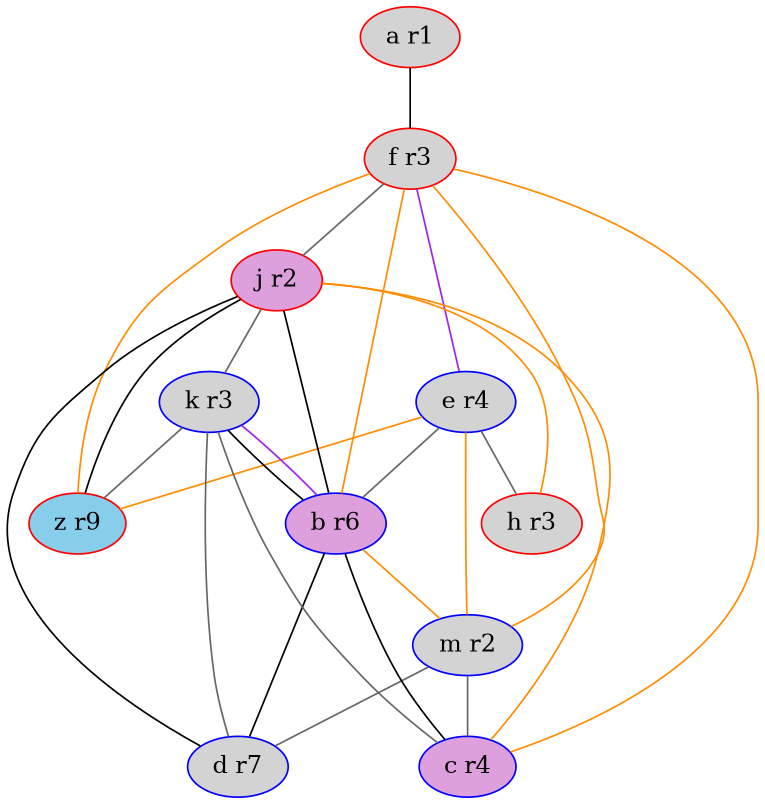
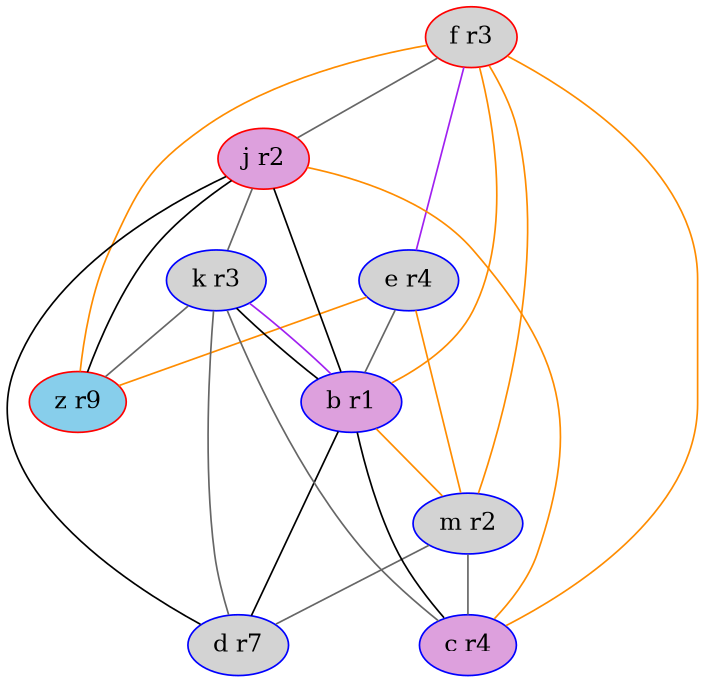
  graph {
    node [color=blue fillcolor=lightgrey style=filled]
    edge [color=gray40]
    n1 [label="d r7"]
    n2 [label="e r4"]
-   n3 [color=red label="h r3"]
    n4 [label="m r2"]
    n5 [color=red fillcolor=skyblue label="z r9"]
-   n6 [fillcolor=plum label="b r6"]
+   n6 [fillcolor=plum label="b r1"]
    n7 [fillcolor=plum label="c r4"]
    n8 [color=red label="f r3"]
    n9 [color=red fillcolor=plum label="j r2"]
    n10 [label="k r3"]
-   n11 [color=red label="a r1"]
-   n2 -- n3
    n2 -- n4 [color=darkorange]
    n2 -- n5 [color=darkorange]
    n2 -- n6
    n4 -- n1
    n4 -- n7
    n6 -- n1 [color=black]
    n6 -- n4 [color=darkorange]
    n6 -- n7 [color=black]
    n8 -- n2 [color=purple]
    n8 -- n4 [color=darkorange]
    n8 -- n5 [color=darkorange]
    n8 -- n6 [color=darkorange]
    n8 -- n7 [color=darkorange]
    n8 -- n9
    n9 -- n1 [color=black]
-   n9 -- n3 [color=darkorange]
    n9 -- n5 [color=black]
    n9 -- n6 [color=black]
    n9 -- n7 [color=darkorange]
    n9 -- n10
    n10 -- n1
    n10 -- n5
    n10 -- n6 [color=black]
    n10 -- n6 [color=purple]
    n10 -- n7
-   n11 -- n8 [color=black]
  }
